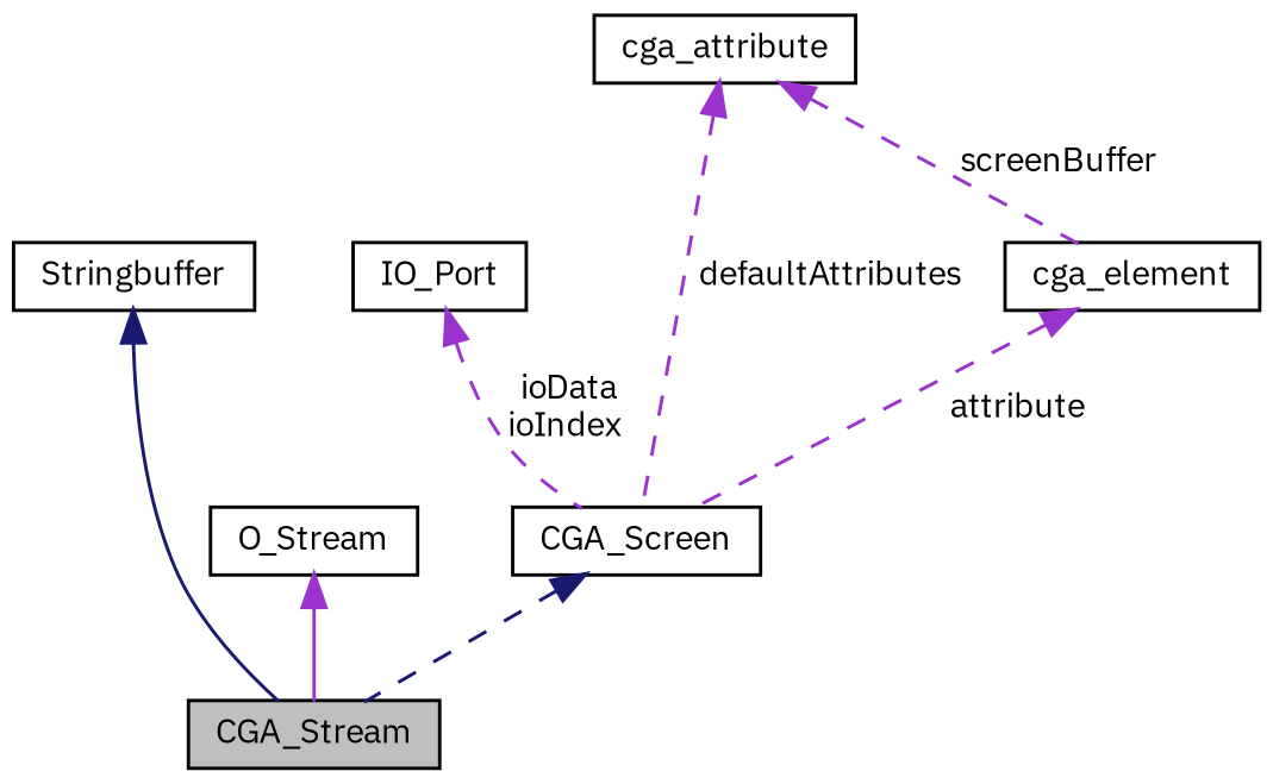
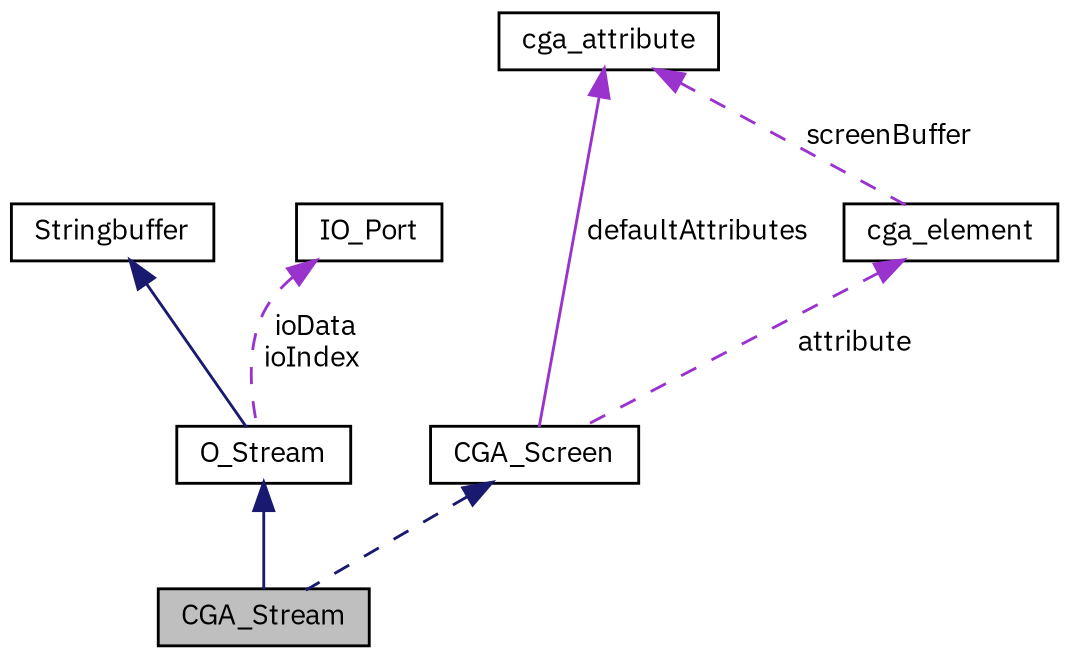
  digraph {
    fontname="IBM Plex Sans"
    node [color=black fontname="IBM Plex Sans" fontsize=10 shape=record]
    edge [color=darkorchid3 dir=back fontname="IBM Plex Sans" fontsize=10 labelfontname=Helvetica labelfontsize=10 style=dashed]
    n1 [fillcolor=grey75 fontcolor=black height=0.2 label=CGA_Stream style=filled width=0.4]
    n2 [height=0.2 label=O_Stream width=0.4]
    n3 [height=0.2 label=Stringbuffer width=0.4]
    n4 [height=0.2 label=CGA_Screen width=0.4]
    n5 [height=0.2 label=IO_Port width=0.4]
    n6 [height=0.2 label=cga_attribute width=0.4]
    n7 [height=0.2 label=cga_element width=0.4]
-   n2 -> n1 [style=solid]
-   n3 -> n1 [color=midnightblue style=solid]
+   n2 -> n1 [color=midnightblue style=solid]
+   n3 -> n2 [color=midnightblue style=solid]
    n4 -> n1 [color=midnightblue]
-   n5 -> n4 [label=" ioData\nioIndex"]
-   n6 -> n4 [label=" defaultAttributes"]
+   n5 -> n2 [label=" ioData\nioIndex"]
+   n6 -> n4 [label=" defaultAttributes" style=solid]
    n6 -> n7 [label=" screenBuffer"]
    n7 -> n4 [label=" attribute"]
  }
